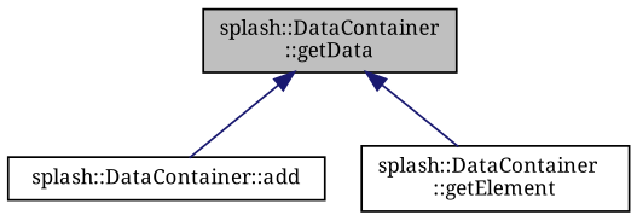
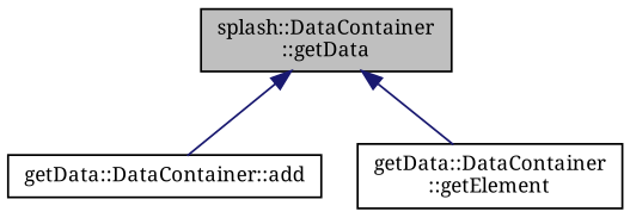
  digraph {
    fontname="Noto Serif"
    rankdir=TB
    node [color=black fillcolor=white fontname="Noto Serif" fontsize=10 shape=record style=filled]
    edge [color=midnightblue dir=back fontname="Noto Serif" fontsize=10 labelfontname=FreeSans labelfontsize=10 style=solid]
    n1 [fillcolor=grey75 fontcolor=black height=0.2 label="splash::DataContainer\l::getData" width=0.4]
-   n2 [height=0.2 label="splash::DataContainer::add" width=0.4]
-   n3 [height=0.2 label="splash::DataContainer\l::getElement" width=0.4]
+   n2 [height=0.2 label="getData::DataContainer::add" width=0.4]
+   n3 [height=0.2 label="getData::DataContainer\l::getElement" width=0.4]
    n1 -> n2
    n1 -> n3
  }
